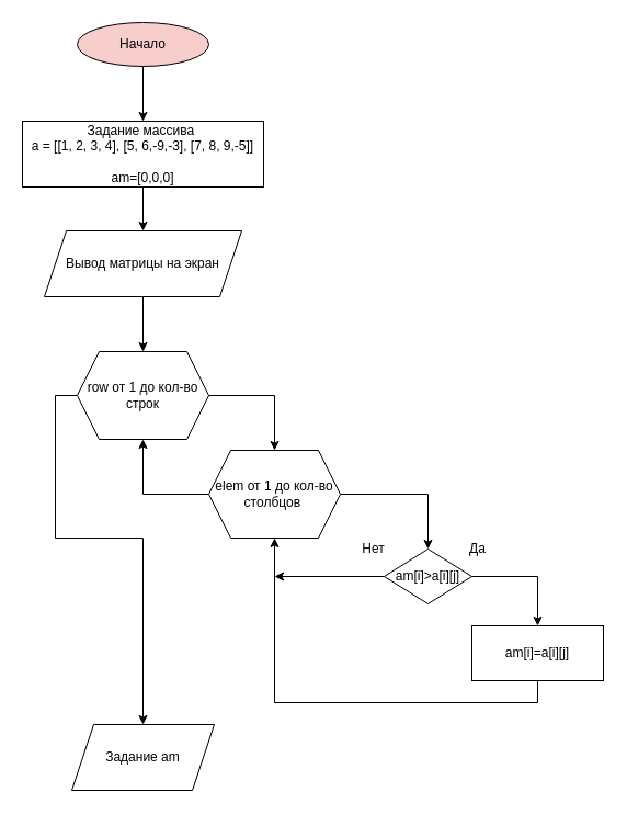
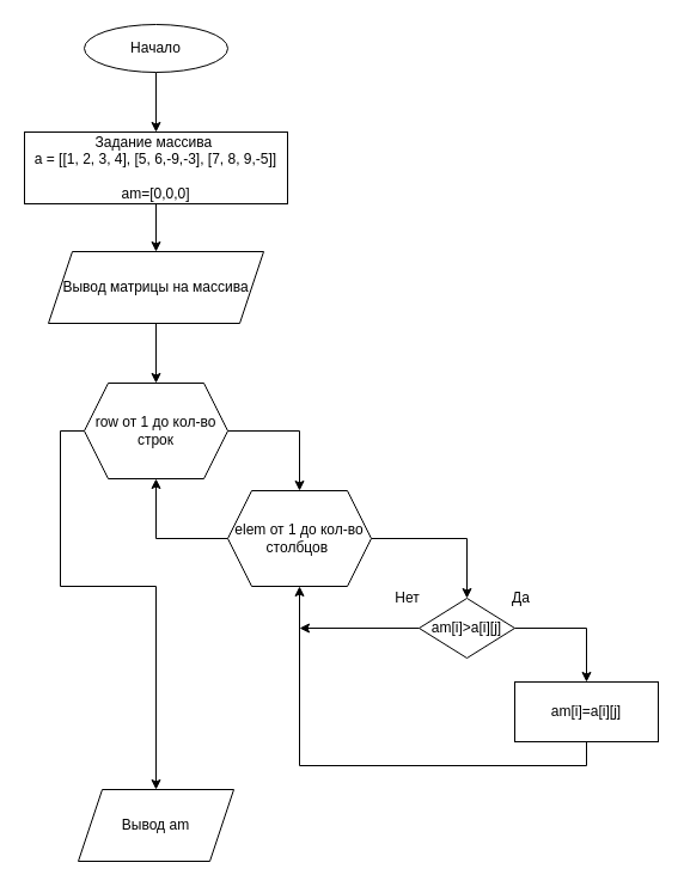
  <mxCell id="0" />
  <mxCell id="1" parent="0" />
  <mxCell id="2" style="edgeStyle=orthogonalEdgeStyle;rounded=0;orthogonalLoop=1;jettySize=auto;html=1;exitX=0.5;exitY=1;exitDx=0;exitDy=0;entryX=0.5;entryY=0;entryDx=0;entryDy=0;" parent="1" source="3" target="5" edge="1"><mxGeometry relative="1" as="geometry" /></mxCell>
- <mxCell id="3" value="Начало" style="ellipse;whiteSpace=wrap;html=1;fillColor=#f8cecc;" parent="1" vertex="1"><mxGeometry x="70" y="20" width="120" height="40" as="geometry" /></mxCell>
+ <mxCell id="3" value="Начало" style="ellipse;whiteSpace=wrap;html=1;" parent="1" vertex="1"><mxGeometry x="70" y="20" width="120" height="40" as="geometry" /></mxCell>
  <mxCell id="4" style="edgeStyle=orthogonalEdgeStyle;rounded=0;orthogonalLoop=1;jettySize=auto;html=1;exitX=0.5;exitY=1;exitDx=0;exitDy=0;entryX=0.5;entryY=0;entryDx=0;entryDy=0;" parent="1" source="5" target="7" edge="1"><mxGeometry relative="1" as="geometry"><mxPoint x="130" y="46.5" as="targetPoint" /></mxGeometry></mxCell>
  <mxCell id="5" value="Задание массива&amp;nbsp;&lt;br&gt;&lt;span&gt;a = [[1, 2, 3, 4], [5, 6,-9,-3], [7, 8, 9,-5]]&lt;br&gt;&lt;br&gt;am=[0,0,0]&lt;br&gt;&lt;/span&gt;" style="rounded=0;whiteSpace=wrap;html=1;" parent="1" vertex="1"><mxGeometry x="20" y="110" width="220" height="60" as="geometry" /></mxCell>
  <mxCell id="6" style="edgeStyle=orthogonalEdgeStyle;rounded=0;orthogonalLoop=1;jettySize=auto;html=1;exitX=0.5;exitY=1;exitDx=0;exitDy=0;entryX=0.5;entryY=0;entryDx=0;entryDy=0;" parent="1" source="7" target="10" edge="1"><mxGeometry relative="1" as="geometry"><mxPoint x="130" y="160" as="targetPoint" /></mxGeometry></mxCell>
- <mxCell id="7" value="Вывод матрицы на экран" style="shape=parallelogram;perimeter=parallelogramPerimeter;whiteSpace=wrap;html=1;fixedSize=1;" parent="1" vertex="1"><mxGeometry x="40" y="210" width="180" height="60" as="geometry" /></mxCell>
+ <mxCell id="7" value="Вывод матрицы на массива" style="shape=parallelogram;perimeter=parallelogramPerimeter;whiteSpace=wrap;html=1;fixedSize=1;" parent="1" vertex="1"><mxGeometry x="40" y="210" width="180" height="60" as="geometry" /></mxCell>
  <mxCell id="8" style="edgeStyle=orthogonalEdgeStyle;rounded=0;orthogonalLoop=1;jettySize=auto;html=1;exitX=0;exitY=0.5;exitDx=0;exitDy=0;" parent="1" source="10" target="21" edge="1"><mxGeometry relative="1" as="geometry"><Array as="points"><mxPoint x="50" y="360" /><mxPoint x="50" y="490" /><mxPoint x="130" y="490" /></Array><mxPoint x="130" y="620" as="targetPoint" /></mxGeometry></mxCell>
  <mxCell id="9" style="edgeStyle=orthogonalEdgeStyle;rounded=0;orthogonalLoop=1;jettySize=auto;html=1;exitX=1;exitY=0.5;exitDx=0;exitDy=0;entryX=0.5;entryY=0;entryDx=0;entryDy=0;" parent="1" source="10" target="16" edge="1"><mxGeometry relative="1" as="geometry" /></mxCell>
  <mxCell id="10" value="row от 1 до кол-во строк" style="shape=hexagon;perimeter=hexagonPerimeter2;whiteSpace=wrap;html=1;fixedSize=1;" parent="1" vertex="1"><mxGeometry x="70" y="320" width="120" height="80" as="geometry" /></mxCell>
  <mxCell id="11" style="edgeStyle=orthogonalEdgeStyle;rounded=0;orthogonalLoop=1;jettySize=auto;html=1;entryX=0.5;entryY=0;entryDx=0;entryDy=0;exitX=1;exitY=0.5;exitDx=0;exitDy=0;" parent="1" source="18" target="13" edge="1"><mxGeometry relative="1" as="geometry"><mxPoint x="530" y="480" as="sourcePoint" /></mxGeometry></mxCell>
  <mxCell id="12" style="edgeStyle=orthogonalEdgeStyle;rounded=0;orthogonalLoop=1;jettySize=auto;html=1;exitX=0.5;exitY=1;exitDx=0;exitDy=0;entryX=0.5;entryY=1;entryDx=0;entryDy=0;" parent="1" source="13" target="16" edge="1"><mxGeometry relative="1" as="geometry" /></mxCell>
  <mxCell id="13" value="&lt;div&gt;am[i]=a[i][j]&lt;/div&gt;" style="rounded=0;whiteSpace=wrap;html=1;" parent="1" vertex="1"><mxGeometry x="430" y="570" width="120" height="50" as="geometry" /></mxCell>
  <mxCell id="14" style="edgeStyle=orthogonalEdgeStyle;rounded=0;orthogonalLoop=1;jettySize=auto;html=1;exitX=1;exitY=0.5;exitDx=0;exitDy=0;entryX=0.5;entryY=0;entryDx=0;entryDy=0;" parent="1" source="16" target="18" edge="1"><mxGeometry relative="1" as="geometry" /></mxCell>
  <mxCell id="15" style="edgeStyle=orthogonalEdgeStyle;rounded=0;orthogonalLoop=1;jettySize=auto;html=1;exitX=0;exitY=0.5;exitDx=0;exitDy=0;entryX=0.5;entryY=1;entryDx=0;entryDy=0;" parent="1" source="16" target="10" edge="1"><mxGeometry relative="1" as="geometry" /></mxCell>
  <mxCell id="16" value="elem от 1 до кол-во столбцов&amp;nbsp;" style="shape=hexagon;perimeter=hexagonPerimeter2;whiteSpace=wrap;html=1;fixedSize=1;" parent="1" vertex="1"><mxGeometry x="190" y="410" width="120" height="80" as="geometry" /></mxCell>
  <mxCell id="17" style="edgeStyle=orthogonalEdgeStyle;rounded=0;orthogonalLoop=1;jettySize=auto;html=1;exitX=0;exitY=0.5;exitDx=0;exitDy=0;" parent="1" source="18" edge="1"><mxGeometry relative="1" as="geometry"><mxPoint x="250" y="525" as="targetPoint" /></mxGeometry></mxCell>
  <mxCell id="18" value="am[i]&amp;gt;a[i][j]" style="rhombus;whiteSpace=wrap;html=1;" parent="1" vertex="1"><mxGeometry x="350" y="500" width="80" height="50" as="geometry" /></mxCell>
  <mxCell id="19" value="Да" style="text;html=1;align=center;verticalAlign=middle;resizable=0;points=[];autosize=1;strokeColor=none;" parent="1" vertex="1"><mxGeometry x="420" y="490" width="30" height="20" as="geometry" /></mxCell>
  <mxCell id="20" value="Нет" style="text;html=1;align=center;verticalAlign=middle;resizable=0;points=[];autosize=1;strokeColor=none;" parent="1" vertex="1"><mxGeometry x="320" y="490" width="40" height="20" as="geometry" /></mxCell>
- <mxCell id="21" value="Задание am" style="shape=parallelogram;perimeter=parallelogramPerimeter;whiteSpace=wrap;html=1;fixedSize=1;" parent="1" vertex="1"><mxGeometry x="65" y="660" width="130" height="60" as="geometry" /></mxCell>
+ <mxCell id="21" value="Вывод am" style="shape=parallelogram;perimeter=parallelogramPerimeter;whiteSpace=wrap;html=1;fixedSize=1;" parent="1" vertex="1"><mxGeometry x="65" y="660" width="130" height="60" as="geometry" /></mxCell>
